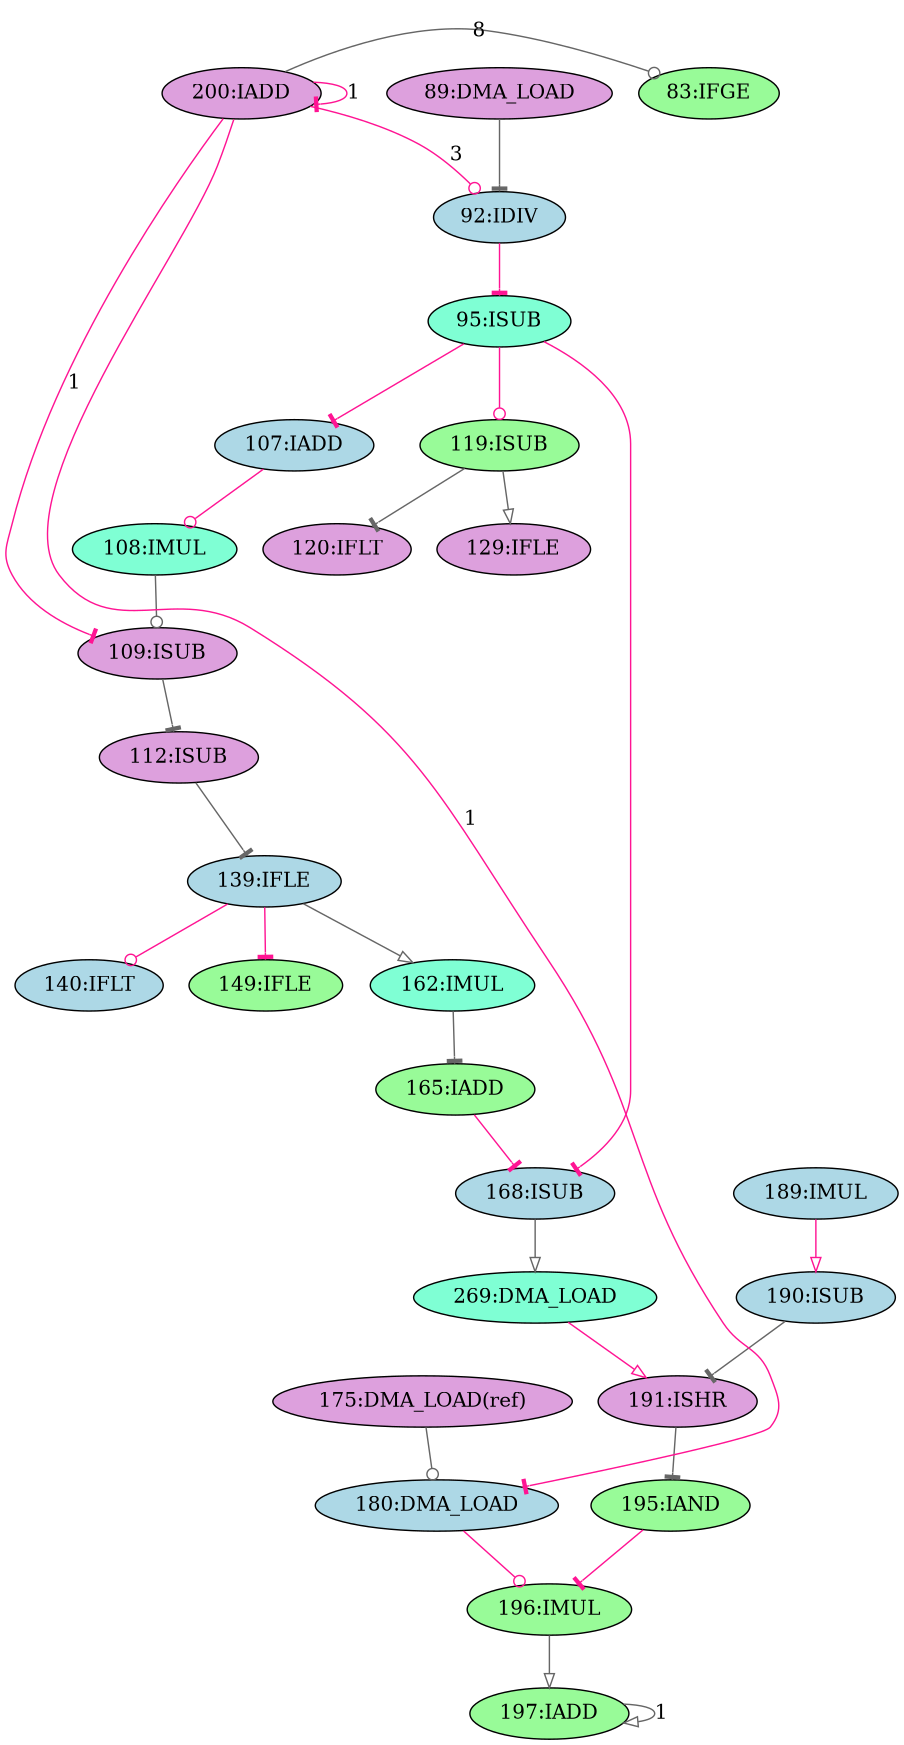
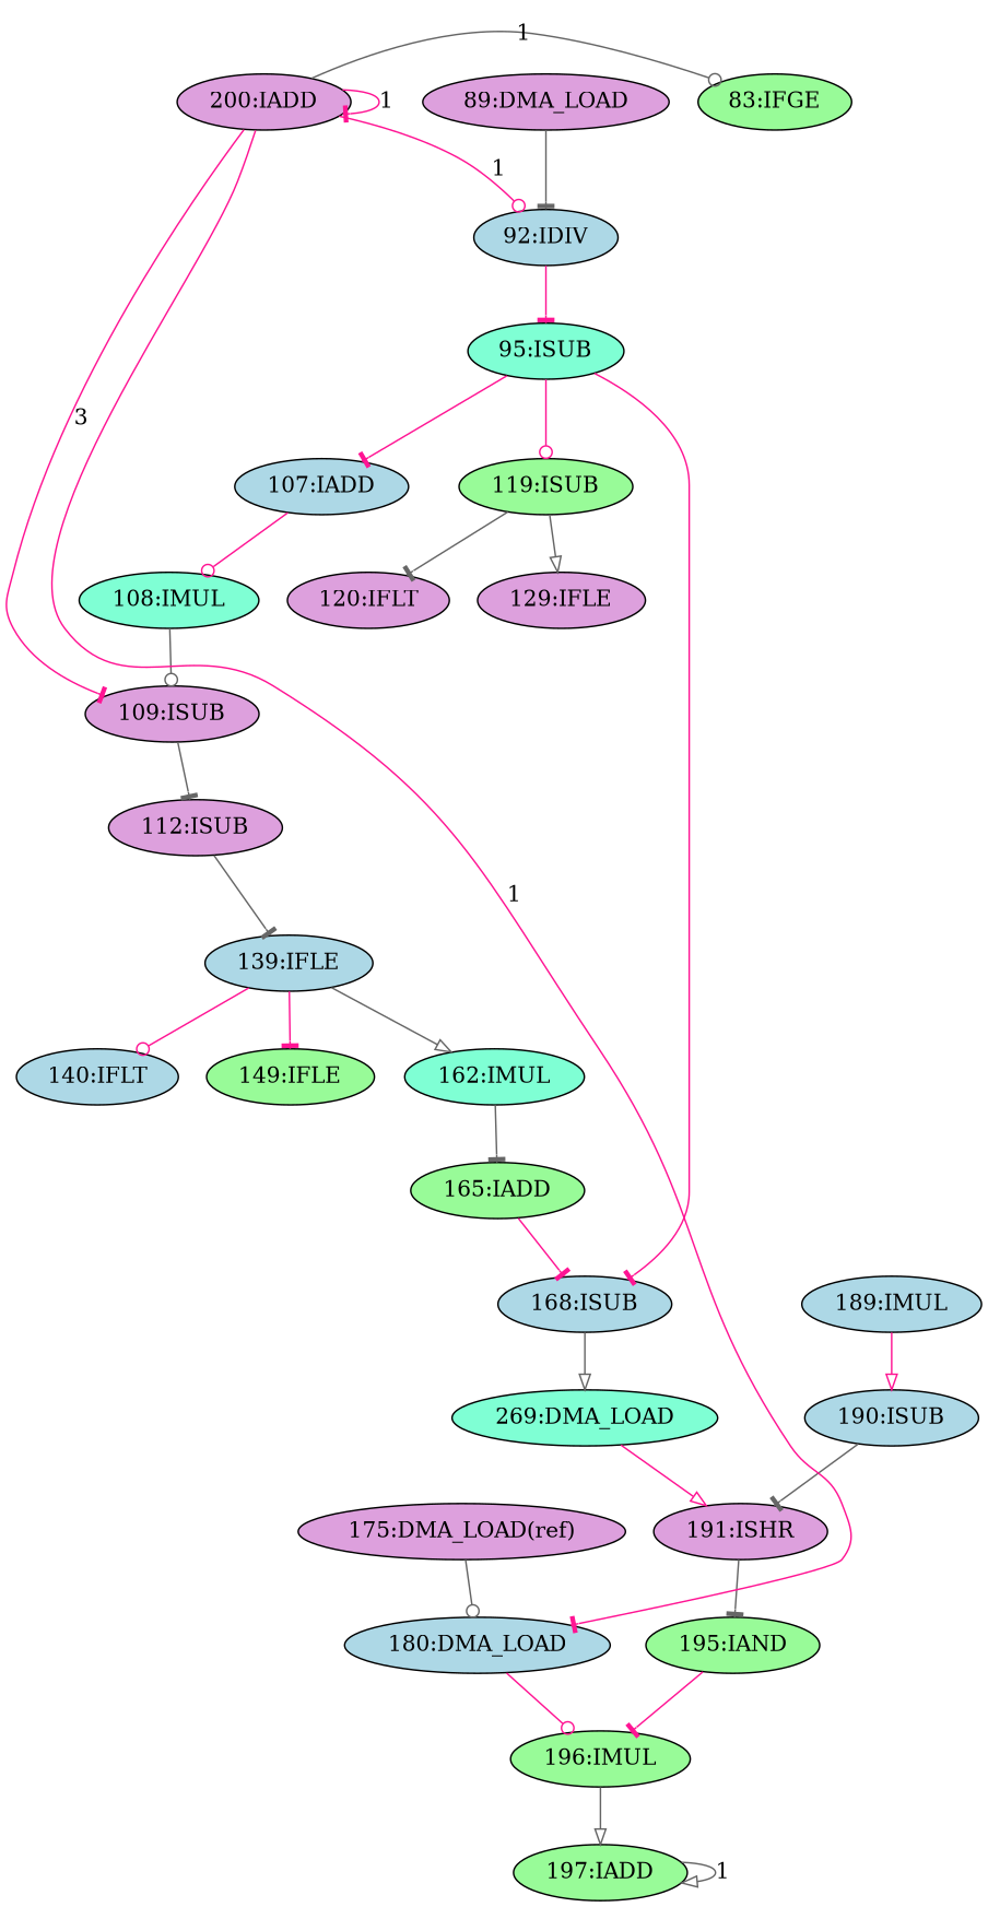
  digraph {
    node [fillcolor=plum style=filled]
    edge [arrowhead=tee color=deeppink]
    n1 [label="112:ISUB"]
    n2 [fillcolor=lightblue label="139:IFLE"]
    n3 [fillcolor=palegreen label="149:IFLE"]
    n4 [fillcolor=aquamarine label="162:IMUL"]
    n5 [fillcolor=lightblue label="140:IFLT"]
    n6 [label="109:ISUB"]
    n7 [label="120:IFLT"]
    n8 [fillcolor=palegreen label="119:ISUB"]
    n9 [label="129:IFLE"]
    n10 [fillcolor=palegreen label="165:IADD"]
    n11 [fillcolor=aquamarine label="269:DMA_LOAD"]
    n12 [label="191:ISHR"]
    n13 [fillcolor=palegreen label="195:IAND"]
    n14 [fillcolor=lightblue label="168:ISUB"]
    n15 [fillcolor=lightblue label="190:ISUB"]
    n16 [fillcolor=lightblue label="189:IMUL"]
    n17 [fillcolor=palegreen label="196:IMUL"]
    n18 [fillcolor=palegreen label="197:IADD"]
    n19 [fillcolor=lightblue label="180:DMA_LOAD"]
    n20 [fillcolor=aquamarine label="108:IMUL"]
    n21 [fillcolor=aquamarine label="95:ISUB"]
    n22 [fillcolor=lightblue label="107:IADD"]
    n23 [fillcolor=lightblue label="92:IDIV"]
    n24 [label="89:DMA_LOAD"]
    n25 [label="175:DMA_LOAD(ref)"]
    n26 [label="200:IADD"]
    n27 [fillcolor=palegreen label="83:IFGE"]
    n1 -> n2 [color=gray40]
    n2 -> n3
    n2 -> n4 [arrowhead=onormal color=gray40]
    n2 -> n5 [arrowhead=odot]
    n4 -> n10 [color=gray40]
    n6 -> n1 [color=gray40]
    n8 -> n7 [color=gray40]
    n8 -> n9 [arrowhead=onormal color=gray40]
    n10 -> n14
    n11 -> n12 [arrowhead=onormal]
    n12 -> n13 [color=gray40]
    n13 -> n17
    n14 -> n11 [arrowhead=onormal color=gray40]
    n15 -> n12 [color=gray40]
    n16 -> n15 [arrowhead=onormal]
    n17 -> n18 [arrowhead=onormal color=gray40]
    n18 -> n18 [arrowhead=onormal color=gray40 constraint=false label=1]
    n19 -> n17 [arrowhead=odot]
    n20 -> n6 [arrowhead=odot color=gray40]
    n21 -> n8 [arrowhead=odot]
    n21 -> n14
    n21 -> n22
    n22 -> n20 [arrowhead=odot]
    n23 -> n21
    n24 -> n23 [color=gray40]
    n25 -> n19 [arrowhead=odot color=gray40]
-   n26 -> n6 [constraint=false label=1]
+   n26 -> n6 [constraint=false label=3]
    n26 -> n19 [constraint=false label=1]
-   n26 -> n23 [arrowhead=odot constraint=false label=3]
+   n26 -> n23 [arrowhead=odot constraint=false label=1]
    n26 -> n26 [constraint=false label=1]
-   n26 -> n27 [arrowhead=odot color=gray40 constraint=false label=8]
+   n26 -> n27 [arrowhead=odot color=gray40 constraint=false label=1]
  }
